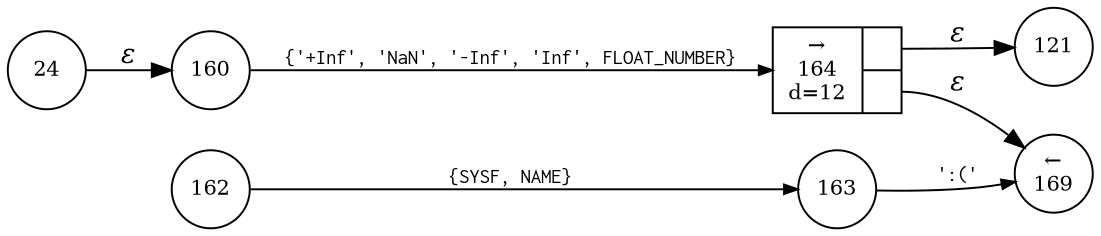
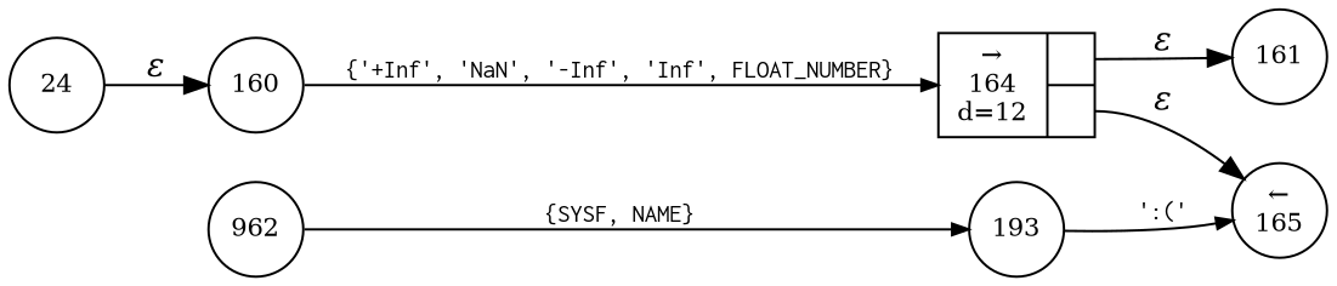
  digraph {
    rankdir=LR
    node [fixedsize=true fontsize=11 peripheries=1 shape=circle]
    edge [fontname=Courier]
    n1 [label=160 width=.55]
    n2 [fixedsize=false label="{&rarr;\n164\nd=12|{<p0>|<p1>}}" shape=record]
-   n3 [label=121 width=.55]
-   n4 [label="&larr;\n169" width=.55]
-   n5 [label=162 width=.55]
-   n6 [label=163 width=.55]
+   n3 [label=161 width=.55]
+   n4 [label="&larr;\n165" width=.55]
+   n5 [label=962 width=.55]
+   n6 [label=193 width=.55]
    n7 [label=24 width=.55]
    n1 -> n2 [arrowhead=normal arrowsize=.7 fontsize=11 label="{'+Inf', 'NaN', '-Inf', 'Inf', FLOAT_NUMBER}"]
    n2 -> n3 [fontname="Times-Italic" label="&epsilon;" tailport=p0]
    n2 -> n4 [fontname="Times-Italic" label="&epsilon;" tailport=p1]
    n5 -> n6 [arrowhead=normal arrowsize=.7 fontsize=11 label="{SYSF, NAME}"]
    n6 -> n4 [arrowhead=normal arrowsize=.7 fontsize=11 label="':('"]
    n7 -> n1 [fontname="Times-Italic" label="&epsilon;"]
  }
